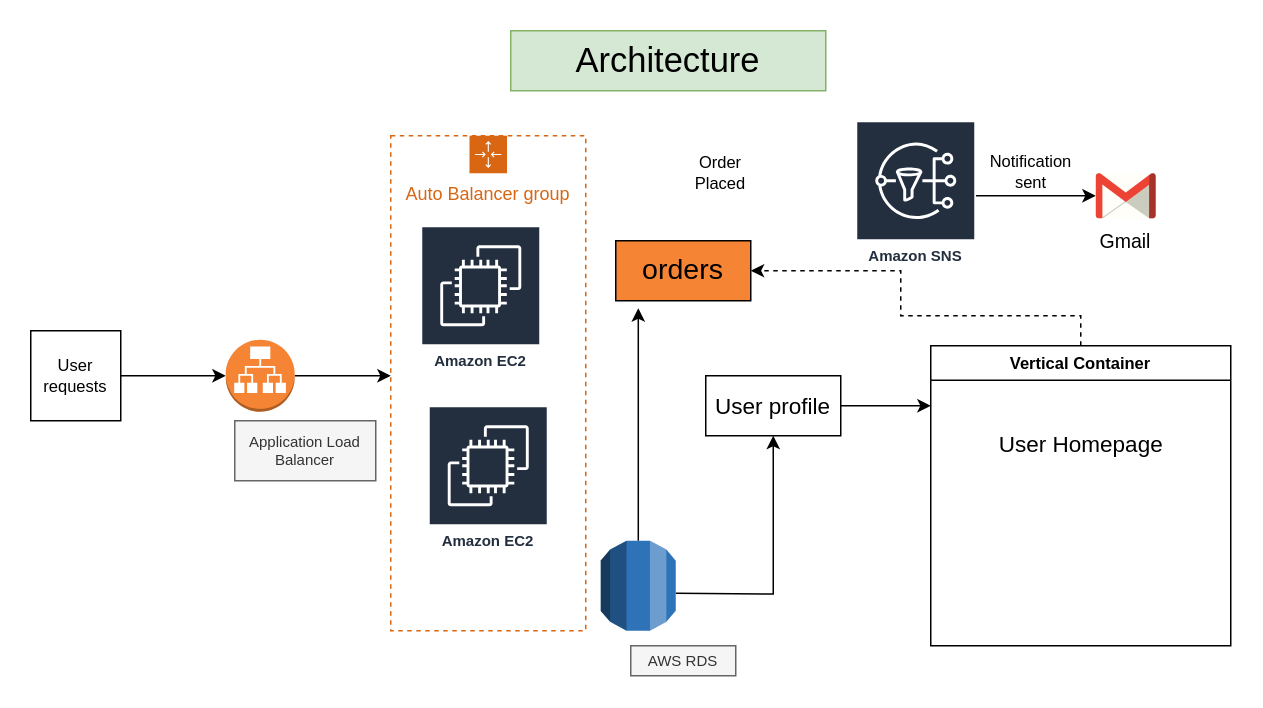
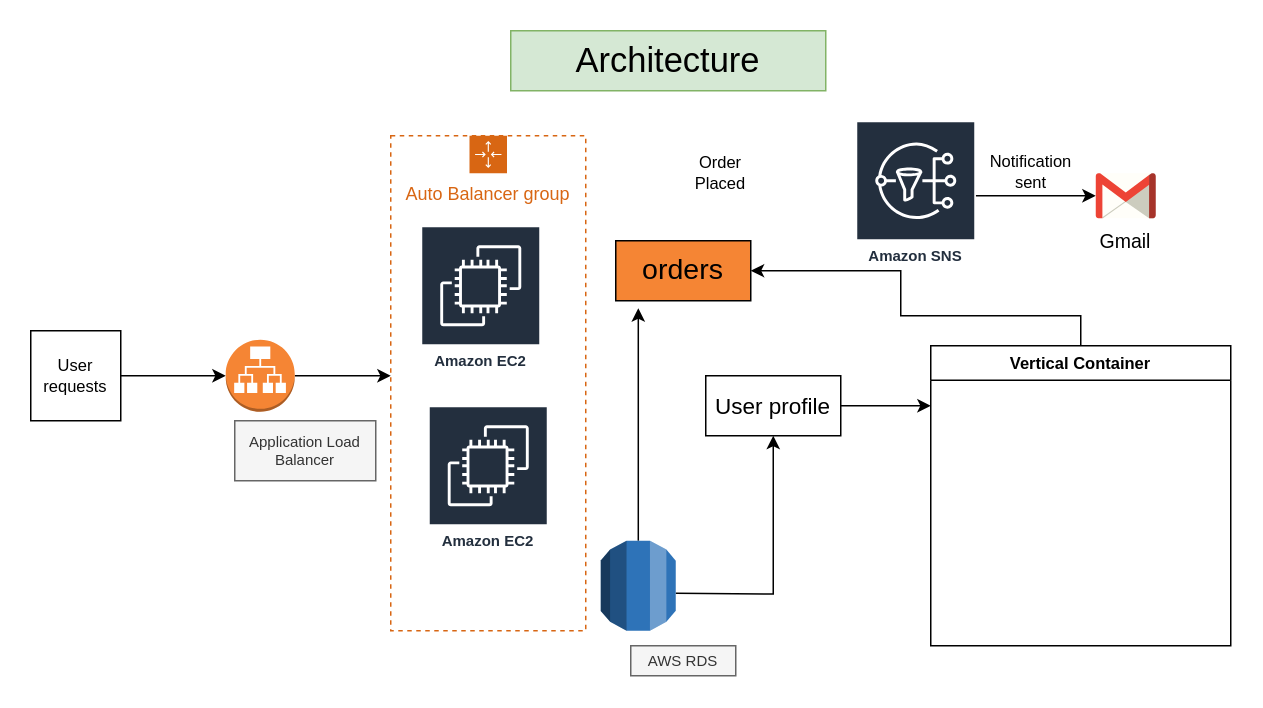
  <mxCell id="0" />
  <mxCell id="1" parent="0" />
  <mxCell id="2" value="Architecture" style="text;html=1;strokeColor=#82b366;fillColor=#d5e8d4;align=center;verticalAlign=middle;whiteSpace=wrap;rounded=0;fontSize=23;" vertex="1" parent="1"><mxGeometry x="340" y="20" width="210" height="40" as="geometry" /></mxCell>
  <mxCell id="3" style="edgeStyle=orthogonalEdgeStyle;rounded=0;orthogonalLoop=1;jettySize=auto;html=1;entryX=0.5;entryY=1;entryDx=0;entryDy=0;fontSize=15;" edge="1" parent="1" target="13"><mxGeometry relative="1" as="geometry"><mxPoint x="450" y="395" as="sourcePoint" /></mxGeometry></mxCell>
  <mxCell id="4" style="edgeStyle=orthogonalEdgeStyle;rounded=0;orthogonalLoop=1;jettySize=auto;html=1;fontSize=11;" edge="1" parent="1" source="5" target="20"><mxGeometry relative="1" as="geometry" /></mxCell>
  <mxCell id="5" value="Amazon SNS" style="sketch=0;outlineConnect=0;fontColor=#232F3E;gradientColor=none;strokeColor=#ffffff;fillColor=#232F3E;dashed=0;verticalLabelPosition=middle;verticalAlign=bottom;align=center;html=1;whiteSpace=wrap;fontSize=10;fontStyle=1;spacing=3;shape=mxgraph.aws4.productIcon;prIcon=mxgraph.aws4.sns;" vertex="1" parent="1"><mxGeometry x="570" y="80" width="80" height="100" as="geometry" /></mxCell>
  <mxCell id="6" value="Auto Balancer group" style="points=[[0,0],[0.25,0],[0.5,0],[0.75,0],[1,0],[1,0.25],[1,0.5],[1,0.75],[1,1],[0.75,1],[0.5,1],[0.25,1],[0,1],[0,0.75],[0,0.5],[0,0.25]];outlineConnect=0;gradientColor=none;html=1;whiteSpace=wrap;fontSize=12;fontStyle=0;container=1;pointerEvents=0;collapsible=0;recursiveResize=0;shape=mxgraph.aws4.groupCenter;grIcon=mxgraph.aws4.group_auto_scaling_group;grStroke=1;strokeColor=#D86613;fillColor=none;verticalAlign=top;align=center;fontColor=#D86613;dashed=1;spacingTop=25;" vertex="1" parent="1"><mxGeometry x="260" y="90" width="130" height="330" as="geometry" /></mxCell>
  <mxCell id="7" value="Amazon EC2" style="sketch=0;outlineConnect=0;fontColor=#232F3E;gradientColor=none;strokeColor=#ffffff;fillColor=#232F3E;dashed=0;verticalLabelPosition=middle;verticalAlign=bottom;align=center;html=1;whiteSpace=wrap;fontSize=10;fontStyle=1;spacing=3;shape=mxgraph.aws4.productIcon;prIcon=mxgraph.aws4.ec2;" vertex="1" parent="6"><mxGeometry x="20" y="60" width="80" height="100" as="geometry" /></mxCell>
  <mxCell id="8" value="Amazon EC2" style="sketch=0;outlineConnect=0;fontColor=#232F3E;gradientColor=none;strokeColor=#ffffff;fillColor=#232F3E;dashed=0;verticalLabelPosition=middle;verticalAlign=bottom;align=center;html=1;whiteSpace=wrap;fontSize=10;fontStyle=1;spacing=3;shape=mxgraph.aws4.productIcon;prIcon=mxgraph.aws4.ec2;" vertex="1" parent="6"><mxGeometry x="25" y="180" width="80" height="100" as="geometry" /></mxCell>
  <mxCell id="9" style="edgeStyle=orthogonalEdgeStyle;rounded=0;orthogonalLoop=1;jettySize=auto;html=1;exitX=1;exitY=0.5;exitDx=0;exitDy=0;entryX=0;entryY=0.5;entryDx=0;entryDy=0;entryPerimeter=0;fontSize=11;" edge="1" parent="1" source="10" target="18"><mxGeometry relative="1" as="geometry" /></mxCell>
  <mxCell id="10" value="&lt;font style=&quot;font-size: 11px;&quot;&gt;User requests&lt;/font&gt;" style="whiteSpace=wrap;html=1;aspect=fixed;fontSize=11;" vertex="1" parent="1"><mxGeometry x="20" y="220" width="60" height="60" as="geometry" /></mxCell>
  <mxCell id="11" value="orders" style="rounded=0;whiteSpace=wrap;html=1;fontSize=19;fillColor=#f58534;" vertex="1" parent="1"><mxGeometry x="410" y="160" width="90" height="40" as="geometry" /></mxCell>
  <mxCell id="12" style="edgeStyle=orthogonalEdgeStyle;rounded=0;orthogonalLoop=1;jettySize=auto;html=1;fontSize=11;" edge="1" parent="1" source="13"><mxGeometry relative="1" as="geometry"><mxPoint x="620" y="270" as="targetPoint" /></mxGeometry></mxCell>
  <mxCell id="13" value="User profile" style="rounded=0;whiteSpace=wrap;html=1;fontSize=15;" vertex="1" parent="1"><mxGeometry x="470" y="250" width="90" height="40" as="geometry" /></mxCell>
  <mxCell id="14" style="edgeStyle=orthogonalEdgeStyle;rounded=0;orthogonalLoop=1;jettySize=auto;html=1;entryX=0.167;entryY=1.125;entryDx=0;entryDy=0;entryPerimeter=0;fontSize=10;" edge="1" parent="1" source="15" target="11"><mxGeometry relative="1" as="geometry" /></mxCell>
  <mxCell id="15" value="" style="outlineConnect=0;dashed=0;verticalLabelPosition=bottom;verticalAlign=top;align=center;html=1;shape=mxgraph.aws3.rds;fillColor=#2E73B8;gradientColor=none;fontSize=15;" vertex="1" parent="1"><mxGeometry x="400" y="360" width="50" height="60" as="geometry" /></mxCell>
  <mxCell id="16" value="AWS RDS" style="text;html=1;align=center;verticalAlign=middle;whiteSpace=wrap;rounded=0;fontSize=10;fillColor=#f5f5f5;fontColor=#333333;strokeColor=#666666;" vertex="1" parent="1"><mxGeometry x="420" y="430" width="70" height="20" as="geometry" /></mxCell>
  <mxCell id="17" style="edgeStyle=orthogonalEdgeStyle;rounded=0;orthogonalLoop=1;jettySize=auto;html=1;exitX=1;exitY=0.5;exitDx=0;exitDy=0;exitPerimeter=0;fontSize=11;" edge="1" parent="1" source="18"><mxGeometry relative="1" as="geometry"><mxPoint x="260" y="250" as="targetPoint" /></mxGeometry></mxCell>
  <mxCell id="18" value="" style="outlineConnect=0;dashed=0;verticalLabelPosition=bottom;verticalAlign=top;align=center;html=1;shape=mxgraph.aws3.application_load_balancer;fillColor=#F58534;gradientColor=none;fontSize=10;" vertex="1" parent="1"><mxGeometry x="150" y="226" width="46" height="48" as="geometry" /></mxCell>
  <mxCell id="19" value="Application Load Balancer" style="text;html=1;align=center;verticalAlign=middle;whiteSpace=wrap;rounded=0;fontSize=10;fillColor=#f5f5f5;fontColor=#333333;strokeColor=#666666;" vertex="1" parent="1"><mxGeometry x="156" y="280" width="94" height="40" as="geometry" /></mxCell>
  <mxCell id="20" value="" style="dashed=0;outlineConnect=0;html=1;align=center;labelPosition=center;verticalLabelPosition=bottom;verticalAlign=top;shape=mxgraph.weblogos.gmail;fontSize=11;" vertex="1" parent="1"><mxGeometry x="730" y="115" width="40" height="30" as="geometry" /></mxCell>
  <mxCell id="21" value="Order Placed" style="text;html=1;strokeColor=none;fillColor=none;align=center;verticalAlign=middle;whiteSpace=wrap;rounded=0;fontSize=11;" vertex="1" parent="1"><mxGeometry x="450" y="100" width="60" height="30" as="geometry" /></mxCell>
  <mxCell id="22" value="Notification sent" style="text;html=1;strokeColor=none;fillColor=none;align=center;verticalAlign=middle;whiteSpace=wrap;rounded=0;fontSize=11;" vertex="1" parent="1"><mxGeometry x="657" y="99" width="60" height="30" as="geometry" /></mxCell>
- <mxCell id="23" style="edgeStyle=orthogonalEdgeStyle;rounded=0;orthogonalLoop=1;jettySize=auto;html=1;entryX=1;entryY=0.5;entryDx=0;entryDy=0;fontSize=11;dashed=1;" edge="1" parent="1" source="24" target="11"><mxGeometry relative="1" as="geometry"><Array as="points"><mxPoint x="720" y="210" /><mxPoint x="600" y="210" /><mxPoint x="600" y="180" /></Array></mxGeometry></mxCell>
+ <mxCell id="23" style="edgeStyle=orthogonalEdgeStyle;rounded=0;orthogonalLoop=1;jettySize=auto;html=1;entryX=1;entryY=0.5;entryDx=0;entryDy=0;fontSize=11;" edge="1" parent="1" source="24" target="11"><mxGeometry relative="1" as="geometry"><Array as="points"><mxPoint x="720" y="210" /><mxPoint x="600" y="210" /><mxPoint x="600" y="180" /></Array></mxGeometry></mxCell>
  <mxCell id="24" value="Vertical Container" style="swimlane;fontSize=11;" vertex="1" parent="1"><mxGeometry x="620" y="230" width="200" height="200" as="geometry" /></mxCell>
- <mxCell id="25" value="User Homepage" style="text;html=1;align=center;verticalAlign=middle;resizable=0;points=[];autosize=1;strokeColor=none;fillColor=none;fontSize=15;" vertex="1" parent="24"><mxGeometry x="35" y="50" width="130" height="30" as="geometry" /></mxCell>
  <mxCell id="26" value="Gmail" style="text;html=1;strokeColor=none;fillColor=none;align=center;verticalAlign=middle;whiteSpace=wrap;rounded=0;fontSize=13;" vertex="1" parent="1"><mxGeometry x="720" y="145" width="60" height="30" as="geometry" /></mxCell>
